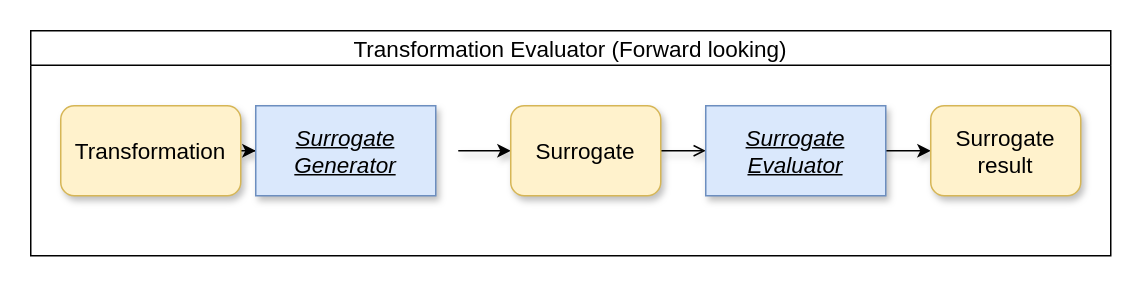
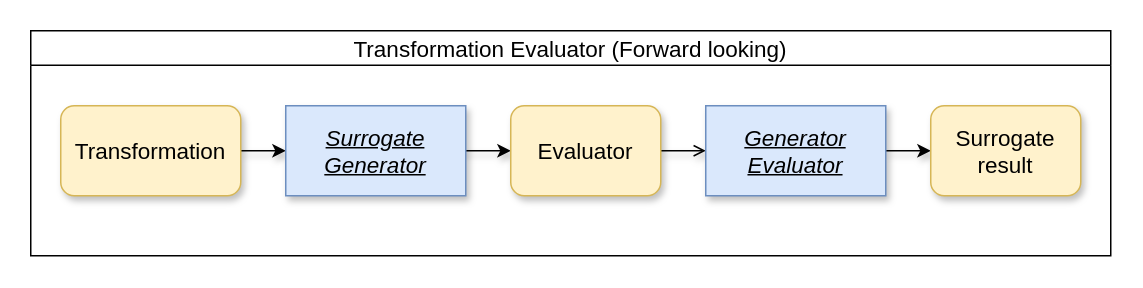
  <mxCell id="0" />
  <mxCell id="1" parent="0" />
  <mxCell id="2" value="Transformation Evaluator (Forward looking)" style="swimlane;sketch=0;startSize=23;movable=0;fontSize=15;fontStyle=0" parent="1" vertex="1"><mxGeometry x="20" y="20" width="720" height="150" as="geometry" /></mxCell>
  <mxCell id="3" style="edgeStyle=orthogonalEdgeStyle;rounded=0;orthogonalLoop=1;jettySize=auto;html=1;entryX=0;entryY=0.5;entryDx=0;entryDy=0;shadow=1;" parent="2" target="7" edge="1"><mxGeometry relative="1" as="geometry"><mxPoint x="285" y="80" as="sourcePoint" /></mxGeometry></mxCell>
  <mxCell id="4" style="edgeStyle=orthogonalEdgeStyle;rounded=0;orthogonalLoop=1;jettySize=auto;html=1;entryX=0;entryY=0.5;entryDx=0;entryDy=0;fontSize=15;shadow=1;" parent="2" source="5" target="10" edge="1"><mxGeometry relative="1" as="geometry"><mxPoint x="175" y="80" as="targetPoint" /></mxGeometry></mxCell>
  <mxCell id="5" value="&lt;font style=&quot;font-size: 15px;&quot;&gt;Transformation&lt;/font&gt;" style="rounded=1;whiteSpace=wrap;html=1;sketch=0;fontSize=15;fillColor=#fff2cc;strokeColor=#d6b656;shadow=1;" parent="2" vertex="1"><mxGeometry x="20" y="50" width="120" height="60" as="geometry" /></mxCell>
  <mxCell id="6" style="edgeStyle=orthogonalEdgeStyle;rounded=0;orthogonalLoop=1;jettySize=auto;html=1;entryX=0;entryY=0.5;entryDx=0;entryDy=0;fontSize=15;shadow=1;endArrow=open;" parent="2" source="7" target="11" edge="1"><mxGeometry relative="1" as="geometry"><mxPoint x="460" y="80" as="targetPoint" /></mxGeometry></mxCell>
- <mxCell id="7" value="&lt;font style=&quot;font-size: 15px;&quot;&gt;Surrogate&lt;/font&gt;" style="rounded=1;whiteSpace=wrap;html=1;sketch=0;fontSize=15;fillColor=#fff2cc;strokeColor=#d6b656;shadow=1;" parent="2" vertex="1"><mxGeometry x="320" y="50" width="100" height="60" as="geometry" /></mxCell>
+ <mxCell id="7" value="&lt;font style=&quot;font-size: 15px;&quot;&gt;Evaluator&lt;/font&gt;" style="rounded=1;whiteSpace=wrap;html=1;sketch=0;fontSize=15;fillColor=#fff2cc;strokeColor=#d6b656;shadow=1;" parent="2" vertex="1"><mxGeometry x="320" y="50" width="100" height="60" as="geometry" /></mxCell>
  <mxCell id="8" style="edgeStyle=orthogonalEdgeStyle;rounded=0;orthogonalLoop=1;jettySize=auto;html=1;entryX=0;entryY=0.5;entryDx=0;entryDy=0;shadow=1;" parent="2" target="9" edge="1"><mxGeometry relative="1" as="geometry"><mxPoint x="570" y="80" as="sourcePoint" /></mxGeometry></mxCell>
  <mxCell id="9" value="&lt;font style=&quot;font-size: 15px&quot;&gt;Surrogate result&lt;/font&gt;" style="rounded=1;whiteSpace=wrap;html=1;sketch=0;fontSize=15;fillColor=#fff2cc;strokeColor=#d6b656;shadow=1;" parent="2" vertex="1"><mxGeometry x="600" y="50" width="100" height="60" as="geometry" /></mxCell>
- <mxCell id="10" value="&lt;u style=&quot;font-size: 15px&quot;&gt;&lt;i style=&quot;font-size: 15px&quot;&gt;Surrogate Generator&lt;/i&gt;&lt;/u&gt;" style="rounded=0;whiteSpace=wrap;html=1;sketch=0;fillColor=#dae8fc;strokeColor=#6c8ebf;fontSize=15;shadow=1;" parent="2" vertex="1"><mxGeometry x="150" y="50" width="120" height="60" as="geometry" /></mxCell>
- <mxCell id="11" value="&lt;u style=&quot;font-size: 15px&quot;&gt;&lt;i style=&quot;font-size: 15px&quot;&gt;Surrogate Evaluator&lt;/i&gt;&lt;/u&gt;" style="rounded=0;whiteSpace=wrap;html=1;sketch=0;fillColor=#dae8fc;strokeColor=#6c8ebf;fontSize=15;shadow=1;" vertex="1" parent="2"><mxGeometry x="450" y="50" width="120" height="60" as="geometry" /></mxCell>
+ <mxCell id="10" value="&lt;u style=&quot;font-size: 15px&quot;&gt;&lt;i style=&quot;font-size: 15px&quot;&gt;Surrogate Generator&lt;/i&gt;&lt;/u&gt;" style="rounded=0;whiteSpace=wrap;html=1;sketch=0;fillColor=#dae8fc;strokeColor=#6c8ebf;fontSize=15;shadow=1;" parent="2" vertex="1"><mxGeometry x="170" y="50" width="120" height="60" as="geometry" /></mxCell>
+ <mxCell id="11" value="&lt;u style=&quot;font-size: 15px&quot;&gt;&lt;i style=&quot;font-size: 15px&quot;&gt;Generator Evaluator&lt;/i&gt;&lt;/u&gt;" style="rounded=0;whiteSpace=wrap;html=1;sketch=0;fillColor=#dae8fc;strokeColor=#6c8ebf;fontSize=15;shadow=1;" vertex="1" parent="2"><mxGeometry x="450" y="50" width="120" height="60" as="geometry" /></mxCell>
